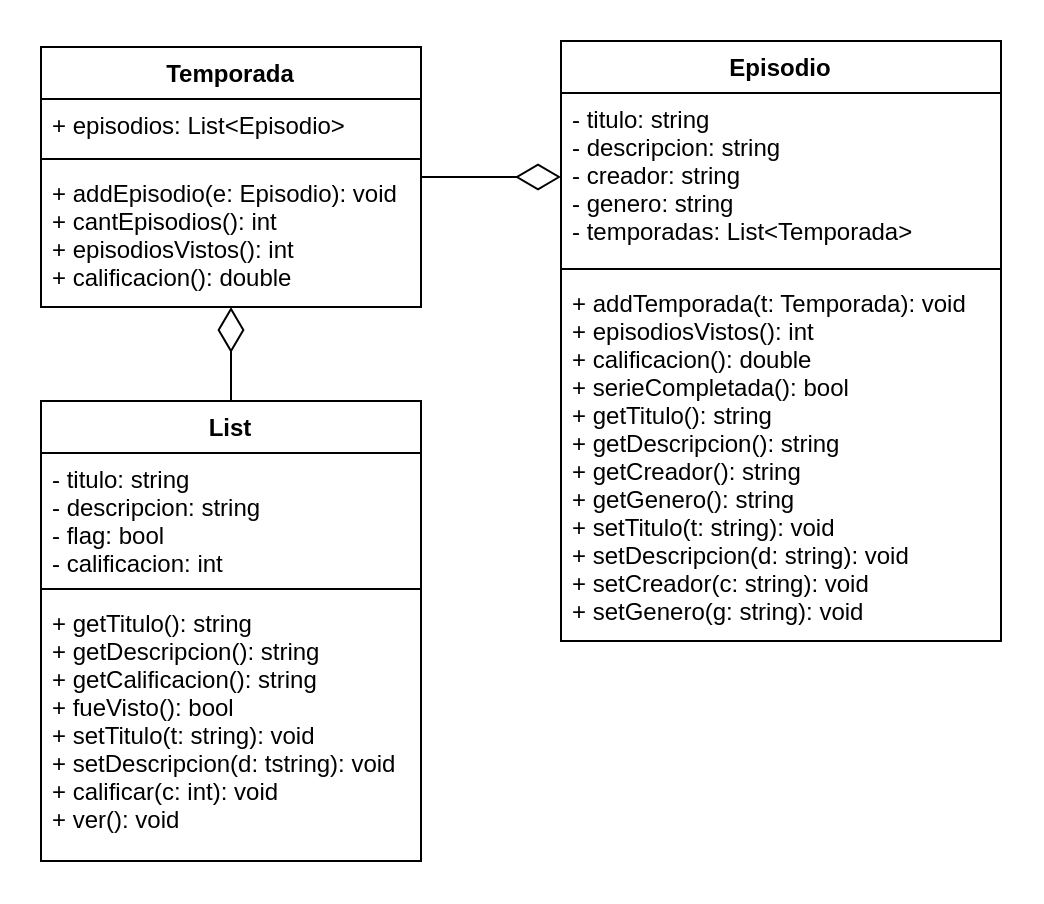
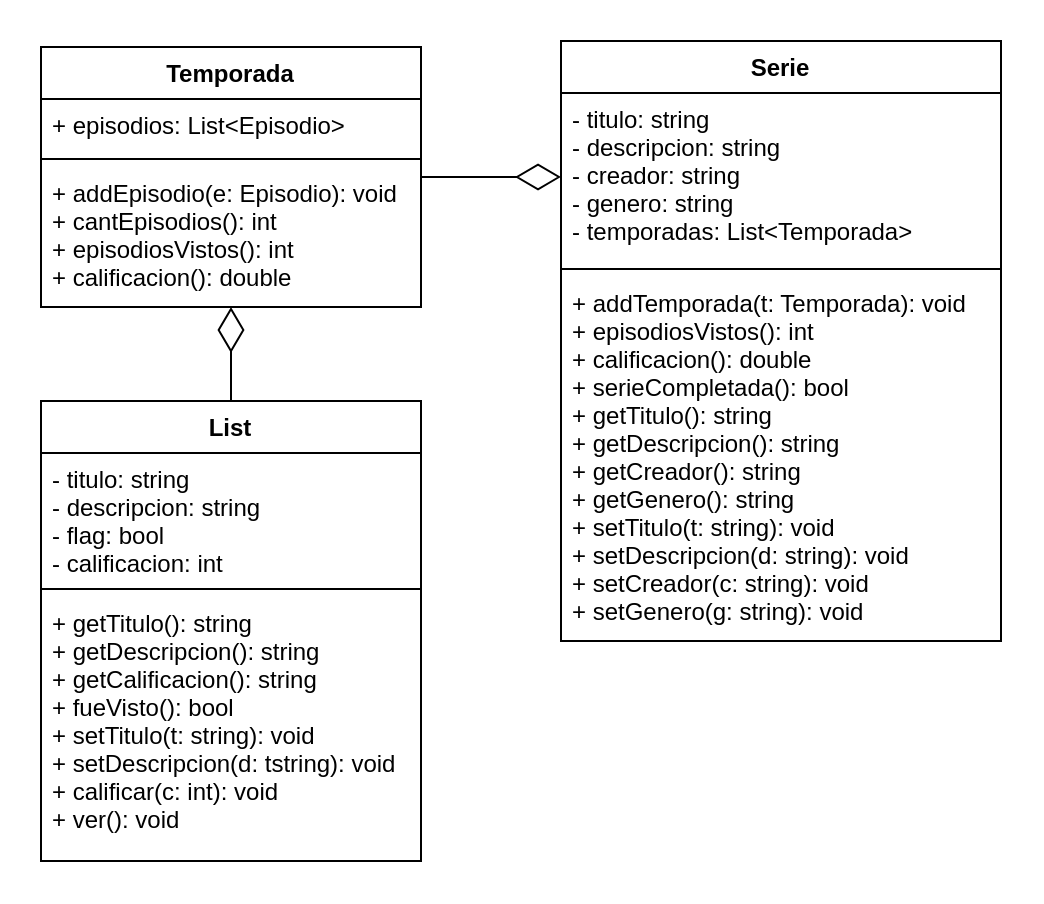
  <mxCell id="0" />
  <mxCell id="1" parent="0" />
  <mxCell id="2" value="" style="edgeStyle=none;html=1;strokeWidth=1;endArrow=diamondThin;endFill=0;endSize=20;" edge="1" parent="1" source="3" target="11"><mxGeometry relative="1" as="geometry" /></mxCell>
  <mxCell id="3" value="List" style="swimlane;fontStyle=1;align=center;verticalAlign=top;childLayout=stackLayout;horizontal=1;startSize=26;horizontalStack=0;resizeParent=1;resizeParentMax=0;resizeLast=0;collapsible=1;marginBottom=0;" parent="1" vertex="1"><mxGeometry x="20" y="200" width="190" height="230" as="geometry" /></mxCell>
  <mxCell id="4" value="- titulo: string&#10;- descripcion: string&#10;- flag: bool&#10;- calificacion: int" style="text;strokeColor=none;fillColor=none;align=left;verticalAlign=top;spacingLeft=4;spacingRight=4;overflow=hidden;rotatable=0;points=[[0,0.5],[1,0.5]];portConstraint=eastwest;" parent="3" vertex="1"><mxGeometry y="26" width="190" height="64" as="geometry" /></mxCell>
  <mxCell id="5" value="" style="line;strokeWidth=1;fillColor=none;align=left;verticalAlign=middle;spacingTop=-1;spacingLeft=3;spacingRight=3;rotatable=0;labelPosition=right;points=[];portConstraint=eastwest;strokeColor=inherit;" parent="3" vertex="1"><mxGeometry y="90" width="190" height="8" as="geometry" /></mxCell>
  <mxCell id="6" value="+ getTitulo(): string&#10;+ getDescripcion(): string&#10;+ getCalificacion(): string&#10;+ fueVisto(): bool&#10;+ setTitulo(t: string): void&#10;+ setDescripcion(d: tstring): void&#10;+ calificar(c: int): void&#10;+ ver(): void" style="text;strokeColor=none;fillColor=none;align=left;verticalAlign=top;spacingLeft=4;spacingRight=4;overflow=hidden;rotatable=0;points=[[0,0.5],[1,0.5]];portConstraint=eastwest;" parent="3" vertex="1"><mxGeometry y="98" width="190" height="132" as="geometry" /></mxCell>
  <mxCell id="7" value="" style="edgeStyle=none;html=1;endArrow=diamondThin;endFill=0;endSize=20;" edge="1" parent="1" source="8" target="13"><mxGeometry relative="1" as="geometry" /></mxCell>
  <mxCell id="8" value="Temporada" style="swimlane;fontStyle=1;align=center;verticalAlign=top;childLayout=stackLayout;horizontal=1;startSize=26;horizontalStack=0;resizeParent=1;resizeParentMax=0;resizeLast=0;collapsible=1;marginBottom=0;" vertex="1" parent="1"><mxGeometry x="20" y="23" width="190" height="130" as="geometry" /></mxCell>
  <mxCell id="9" value="+ episodios: List&lt;Episodio&gt;" style="text;strokeColor=none;fillColor=none;align=left;verticalAlign=top;spacingLeft=4;spacingRight=4;overflow=hidden;rotatable=0;points=[[0,0.5],[1,0.5]];portConstraint=eastwest;" vertex="1" parent="8"><mxGeometry y="26" width="190" height="26" as="geometry" /></mxCell>
  <mxCell id="10" value="" style="line;strokeWidth=1;fillColor=none;align=left;verticalAlign=middle;spacingTop=-1;spacingLeft=3;spacingRight=3;rotatable=0;labelPosition=right;points=[];portConstraint=eastwest;strokeColor=inherit;" vertex="1" parent="8"><mxGeometry y="52" width="190" height="8" as="geometry" /></mxCell>
  <mxCell id="11" value="+ addEpisodio(e: Episodio): void&#10;+ cantEpisodios(): int&#10;+ episodiosVistos(): int&#10;+ calificacion(): double" style="text;strokeColor=none;fillColor=none;align=left;verticalAlign=top;spacingLeft=4;spacingRight=4;overflow=hidden;rotatable=0;points=[[0,0.5],[1,0.5]];portConstraint=eastwest;" vertex="1" parent="8"><mxGeometry y="60" width="190" height="70" as="geometry" /></mxCell>
- <mxCell id="12" value="Episodio" style="swimlane;fontStyle=1;align=center;verticalAlign=top;childLayout=stackLayout;horizontal=1;startSize=26;horizontalStack=0;resizeParent=1;resizeParentMax=0;resizeLast=0;collapsible=1;marginBottom=0;" vertex="1" parent="1"><mxGeometry x="280" y="20" width="220" height="300" as="geometry" /></mxCell>
+ <mxCell id="12" value="Serie" style="swimlane;fontStyle=1;align=center;verticalAlign=top;childLayout=stackLayout;horizontal=1;startSize=26;horizontalStack=0;resizeParent=1;resizeParentMax=0;resizeLast=0;collapsible=1;marginBottom=0;" vertex="1" parent="1"><mxGeometry x="280" y="20" width="220" height="300" as="geometry" /></mxCell>
  <mxCell id="13" value="- titulo: string&#10;- descripcion: string&#10;- creador: string&#10;- genero: string&#10;- temporadas: List&lt;Temporada&gt;" style="text;strokeColor=none;fillColor=none;align=left;verticalAlign=top;spacingLeft=4;spacingRight=4;overflow=hidden;rotatable=0;points=[[0,0.5],[1,0.5]];portConstraint=eastwest;" vertex="1" parent="12"><mxGeometry y="26" width="220" height="84" as="geometry" /></mxCell>
  <mxCell id="14" value="" style="line;strokeWidth=1;fillColor=none;align=left;verticalAlign=middle;spacingTop=-1;spacingLeft=3;spacingRight=3;rotatable=0;labelPosition=right;points=[];portConstraint=eastwest;strokeColor=inherit;" vertex="1" parent="12"><mxGeometry y="110" width="220" height="8" as="geometry" /></mxCell>
  <mxCell id="15" value="+ addTemporada(t: Temporada): void&#10;+ episodiosVistos(): int&#10;+ calificacion(): double&#10;+ serieCompletada(): bool&#10;+ getTitulo(): string&#10;+ getDescripcion(): string&#10;+ getCreador(): string&#10;+ getGenero(): string&#10;+ setTitulo(t: string): void&#10;+ setDescripcion(d: string): void&#10;+ setCreador(c: string): void&#10;+ setGenero(g: string): void" style="text;strokeColor=none;fillColor=none;align=left;verticalAlign=top;spacingLeft=4;spacingRight=4;overflow=hidden;rotatable=0;points=[[0,0.5],[1,0.5]];portConstraint=eastwest;" vertex="1" parent="12"><mxGeometry y="118" width="220" height="182" as="geometry" /></mxCell>
